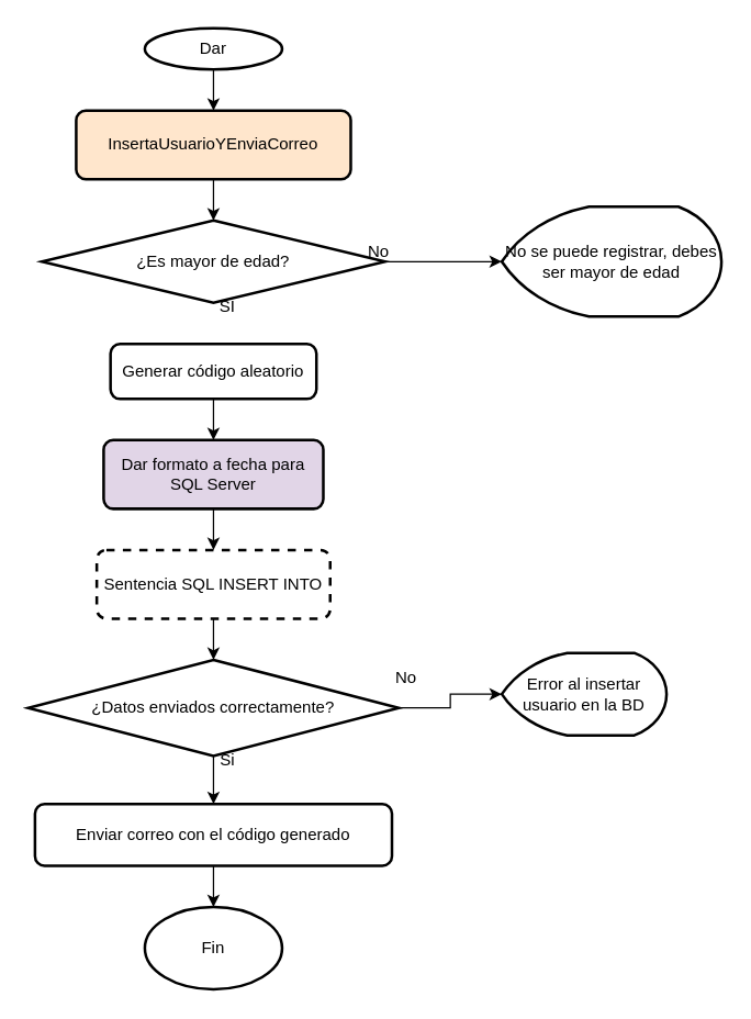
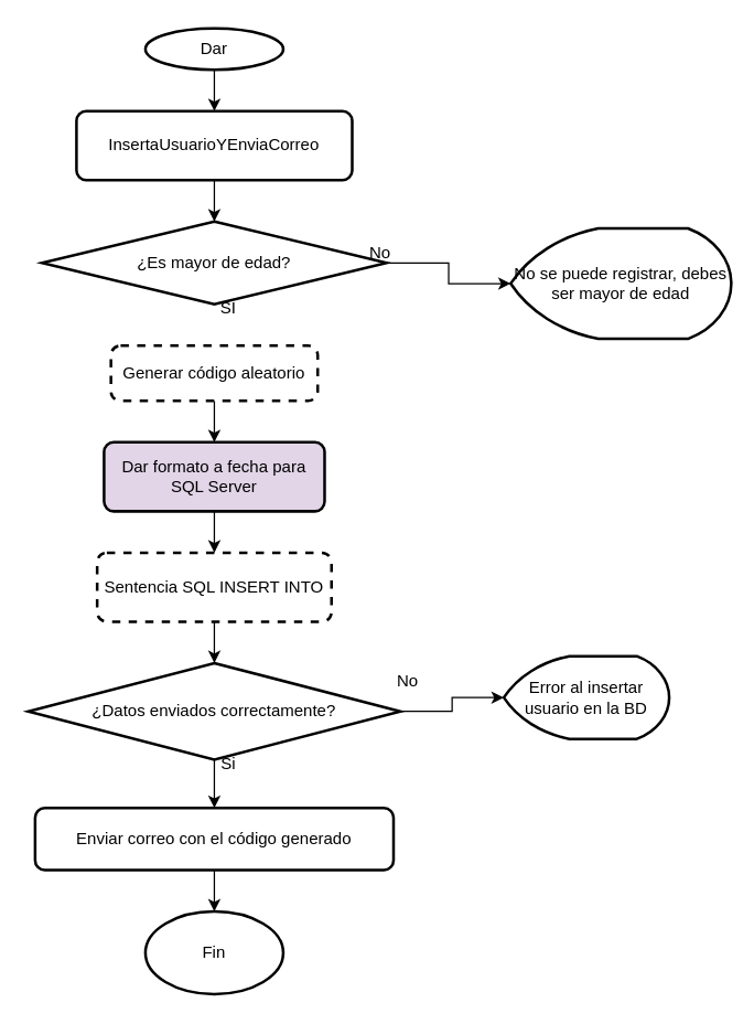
  <mxCell id="0" />
  <mxCell id="1" parent="0" />
  <mxCell id="2" style="edgeStyle=orthogonalEdgeStyle;rounded=0;orthogonalLoop=1;jettySize=auto;html=1;exitX=0.5;exitY=1;exitDx=0;exitDy=0;exitPerimeter=0;entryX=0.5;entryY=0;entryDx=0;entryDy=0;" edge="1" parent="1" source="3" target="4"><mxGeometry relative="1" as="geometry" /></mxCell>
  <mxCell id="3" value="Dar" style="strokeWidth=2;html=1;shape=mxgraph.flowchart.start_1;whiteSpace=wrap;" vertex="1" parent="1"><mxGeometry x="105" y="20" width="100" height="30" as="geometry" /></mxCell>
- <mxCell id="4" value="InsertaUsuarioYEnviaCorreo" style="rounded=1;whiteSpace=wrap;html=1;absoluteArcSize=1;arcSize=14;strokeWidth=2;fillColor=#ffe6cc;" vertex="1" parent="1"><mxGeometry x="55" y="80" width="200" height="50" as="geometry" /></mxCell>
+ <mxCell id="4" value="InsertaUsuarioYEnviaCorreo" style="rounded=1;whiteSpace=wrap;html=1;absoluteArcSize=1;arcSize=14;strokeWidth=2;" vertex="1" parent="1"><mxGeometry x="55" y="80" width="200" height="50" as="geometry" /></mxCell>
  <mxCell id="5" value="¿Es mayor de edad?" style="strokeWidth=2;html=1;shape=mxgraph.flowchart.decision;whiteSpace=wrap;" vertex="1" parent="1"><mxGeometry x="30" y="160" width="250" height="60" as="geometry" /></mxCell>
- <mxCell id="6" value="No se puede registrar, debes ser mayor de edad" style="strokeWidth=2;html=1;shape=mxgraph.flowchart.display;whiteSpace=wrap;" vertex="1" parent="1"><mxGeometry x="365" y="150" width="160" height="80" as="geometry" /></mxCell>
+ <mxCell id="6" value="No se puede registrar, debes ser mayor de edad" style="strokeWidth=2;html=1;shape=mxgraph.flowchart.display;whiteSpace=wrap;" vertex="1" parent="1"><mxGeometry x="370" y="165" width="160" height="80" as="geometry" /></mxCell>
  <mxCell id="7" style="edgeStyle=orthogonalEdgeStyle;rounded=0;orthogonalLoop=1;jettySize=auto;html=1;exitX=0.5;exitY=1;exitDx=0;exitDy=0;entryX=0.5;entryY=0;entryDx=0;entryDy=0;" edge="1" parent="1" source="8" target="10"><mxGeometry relative="1" as="geometry" /></mxCell>
- <mxCell id="8" value="Generar código aleatorio" style="rounded=1;whiteSpace=wrap;html=1;absoluteArcSize=1;arcSize=14;strokeWidth=2;" vertex="1" parent="1"><mxGeometry x="80" y="250" width="150" height="40" as="geometry" /></mxCell>
+ <mxCell id="8" value="Generar código aleatorio" style="rounded=1;whiteSpace=wrap;html=1;absoluteArcSize=1;arcSize=14;strokeWidth=2;dashed=1;" vertex="1" parent="1"><mxGeometry x="80" y="250" width="150" height="40" as="geometry" /></mxCell>
  <mxCell id="9" style="edgeStyle=orthogonalEdgeStyle;rounded=0;orthogonalLoop=1;jettySize=auto;html=1;exitX=0.5;exitY=1;exitDx=0;exitDy=0;entryX=0.5;entryY=0;entryDx=0;entryDy=0;" edge="1" parent="1" source="10" target="11"><mxGeometry relative="1" as="geometry" /></mxCell>
  <mxCell id="10" value="Dar formato a fecha para SQL Server" style="rounded=1;whiteSpace=wrap;html=1;absoluteArcSize=1;arcSize=14;strokeWidth=2;fillColor=#e1d5e7;" vertex="1" parent="1"><mxGeometry x="75" y="320" width="160" height="50" as="geometry" /></mxCell>
  <mxCell id="11" value="Sentencia SQL INSERT INTO" style="rounded=1;whiteSpace=wrap;html=1;absoluteArcSize=1;arcSize=14;strokeWidth=2;dashed=1;" vertex="1" parent="1"><mxGeometry x="70" y="400" width="170" height="50" as="geometry" /></mxCell>
  <mxCell id="12" style="edgeStyle=orthogonalEdgeStyle;rounded=0;orthogonalLoop=1;jettySize=auto;html=1;exitX=0.5;exitY=1;exitDx=0;exitDy=0;exitPerimeter=0;entryX=0.5;entryY=0;entryDx=0;entryDy=0;" edge="1" parent="1" source="13" target="14"><mxGeometry relative="1" as="geometry" /></mxCell>
  <mxCell id="13" value="¿Datos enviados correctamente?" style="strokeWidth=2;html=1;shape=mxgraph.flowchart.decision;whiteSpace=wrap;" vertex="1" parent="1"><mxGeometry x="20" y="480" width="270" height="70" as="geometry" /></mxCell>
  <mxCell id="14" value="Enviar correo con el código generado" style="rounded=1;whiteSpace=wrap;html=1;absoluteArcSize=1;arcSize=14;strokeWidth=2;" vertex="1" parent="1"><mxGeometry x="25" y="585" width="260" height="45" as="geometry" /></mxCell>
  <mxCell id="15" value="Fin" style="strokeWidth=2;html=1;shape=mxgraph.flowchart.start_1;whiteSpace=wrap;" vertex="1" parent="1"><mxGeometry x="105" y="660" width="100" height="60" as="geometry" /></mxCell>
  <mxCell id="16" style="edgeStyle=orthogonalEdgeStyle;rounded=0;orthogonalLoop=1;jettySize=auto;html=1;exitX=0.5;exitY=1;exitDx=0;exitDy=0;entryX=0.5;entryY=0;entryDx=0;entryDy=0;entryPerimeter=0;" edge="1" parent="1" source="4" target="5"><mxGeometry relative="1" as="geometry" /></mxCell>
  <mxCell id="17" style="edgeStyle=orthogonalEdgeStyle;rounded=0;orthogonalLoop=1;jettySize=auto;html=1;exitX=1;exitY=0.5;exitDx=0;exitDy=0;exitPerimeter=0;entryX=0;entryY=0.5;entryDx=0;entryDy=0;entryPerimeter=0;" edge="1" parent="1" source="5" target="6"><mxGeometry relative="1" as="geometry" /></mxCell>
  <mxCell id="18" style="edgeStyle=orthogonalEdgeStyle;rounded=0;orthogonalLoop=1;jettySize=auto;html=1;exitX=0.5;exitY=1;exitDx=0;exitDy=0;entryX=0.5;entryY=0;entryDx=0;entryDy=0;entryPerimeter=0;" edge="1" parent="1" source="11" target="13"><mxGeometry relative="1" as="geometry" /></mxCell>
  <mxCell id="19" style="edgeStyle=orthogonalEdgeStyle;rounded=0;orthogonalLoop=1;jettySize=auto;html=1;exitX=0.5;exitY=1;exitDx=0;exitDy=0;entryX=0.5;entryY=0;entryDx=0;entryDy=0;entryPerimeter=0;" edge="1" parent="1" source="14" target="15"><mxGeometry relative="1" as="geometry" /></mxCell>
  <mxCell id="20" value="Error al insertar usuario en la BD" style="strokeWidth=2;html=1;shape=mxgraph.flowchart.display;whiteSpace=wrap;" vertex="1" parent="1"><mxGeometry x="365" y="475" width="120" height="60" as="geometry" /></mxCell>
  <mxCell id="21" style="edgeStyle=orthogonalEdgeStyle;rounded=0;orthogonalLoop=1;jettySize=auto;html=1;exitX=1;exitY=0.5;exitDx=0;exitDy=0;exitPerimeter=0;entryX=0;entryY=0.5;entryDx=0;entryDy=0;entryPerimeter=0;" edge="1" parent="1" source="13" target="20"><mxGeometry relative="1" as="geometry" /></mxCell>
  <mxCell id="22" value="SI" style="text;html=1;align=center;verticalAlign=middle;resizable=0;points=[];autosize=1;strokeColor=none;fillColor=none;" vertex="1" parent="1"><mxGeometry x="150" y="208" width="30" height="30" as="geometry" /></mxCell>
  <mxCell id="23" value="No" style="text;html=1;align=center;verticalAlign=middle;resizable=0;points=[];autosize=1;strokeColor=none;fillColor=none;" vertex="1" parent="1"><mxGeometry x="255" y="168" width="40" height="30" as="geometry" /></mxCell>
  <mxCell id="24" value="Si" style="text;html=1;align=center;verticalAlign=middle;resizable=0;points=[];autosize=1;strokeColor=none;fillColor=none;" vertex="1" parent="1"><mxGeometry x="150" y="538" width="30" height="30" as="geometry" /></mxCell>
  <mxCell id="25" value="No" style="text;html=1;align=center;verticalAlign=middle;resizable=0;points=[];autosize=1;strokeColor=none;fillColor=none;" vertex="1" parent="1"><mxGeometry x="275" y="478" width="40" height="30" as="geometry" /></mxCell>
